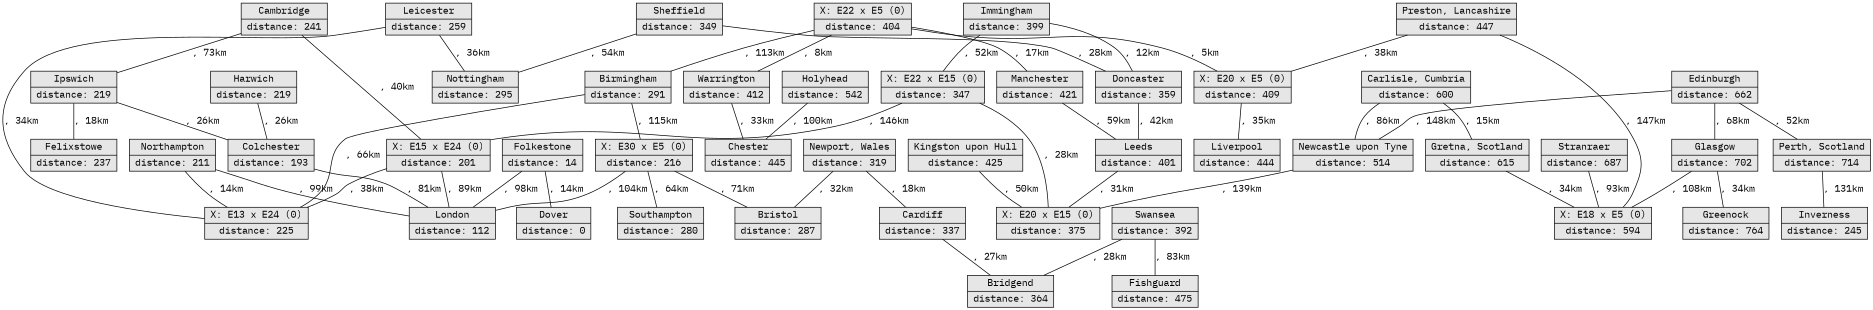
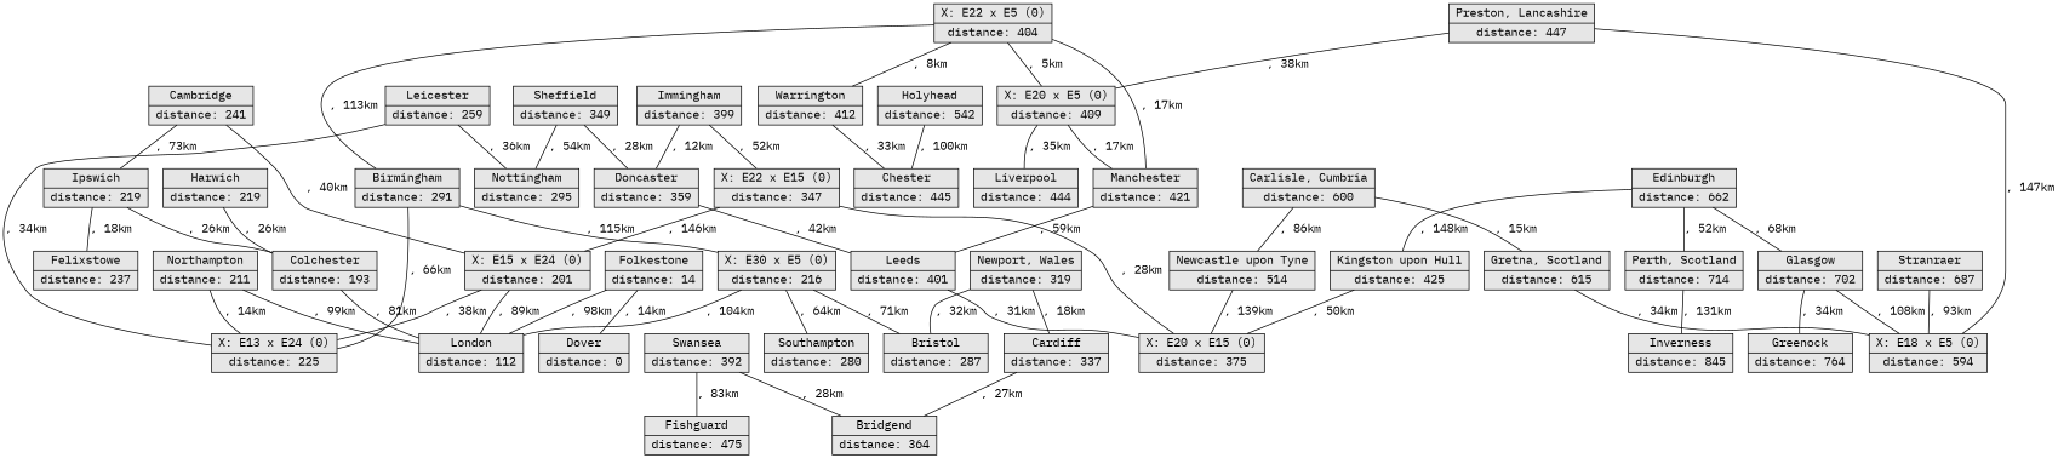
  graph {
    fontname="IBM Plex Mono"
    node [fillcolor="#e6e6e6" fontname="IBM Plex Mono" shape=record style=filled]
    edge [fontname="IBM Plex Mono"]
    n1 [label="{Immingham|distance: 399}"]
    n2 [label="{X: E22 x E15 (0)|distance: 347}"]
    n3 [label="{Doncaster|distance: 359}"]
    n4 [label="{X: E15 x E24 (0)|distance: 201}"]
    n5 [label="{X: E20 x E15 (0)|distance: 375}"]
    n6 [label="{Cambridge|distance: 241}"]
    n7 [label="{Ipswich|distance: 219}"]
    n8 [label="{Colchester|distance: 193}"]
    n9 [label="{Felixstowe|distance: 237}"]
    n10 [label="{X: E13 x E24 (0)|distance: 225}"]
    n11 [label="{London|distance: 112}"]
    n12 [label="{X: E22 x E5 (0)|distance: 404}"]
    n13 [label="{Birmingham|distance: 291}"]
    n14 [label="{Warrington|distance: 412}"]
    n15 [label="{X: E20 x E5 (0)|distance: 409}"]
    n16 [label="{Manchester|distance: 421}"]
    n17 [label="{X: E30 x E5 (0)|distance: 216}"]
    n18 [label="{Chester|distance: 445}"]
    n19 [label="{Liverpool|distance: 444}"]
    n20 [label="{Leeds|distance: 401}"]
    n21 [label="{Bristol|distance: 287}"]
    n22 [label="{Southampton|distance: 280}"]
    n23 [label="{Swansea|distance: 392}"]
    n24 [label="{Bridgend|distance: 364}"]
    n25 [label="{Fishguard|distance: 475}"]
    n26 [label="{Newport, Wales|distance: 319}"]
    n27 [label="{Cardiff|distance: 337}"]
    n28 [label="{Harwich|distance: 219}"]
    n29 [label="{Carlisle, Cumbria|distance: 600}"]
    n30 [label="{Newcastle upon Tyne|distance: 514}"]
    n31 [label="{Gretna, Scotland|distance: 615}"]
    n32 [label="{X: E18 x E5 (0)|distance: 594}"]
    n33 [label="{Preston, Lancashire|distance: 447}"]
    n34 [label="{Northampton|distance: 211}"]
    n35 [label="{Sheffield|distance: 349}"]
    n36 [label="{Nottingham|distance: 295}"]
    n37 [label="{Kingston upon Hull|distance: 425}"]
    n38 [label="{Folkestone|distance: 14}"]
    n39 [label="{Dover|distance: 0}"]
    n40 [label="{Edinburgh|distance: 662}"]
    n41 [label="{Glasgow|distance: 702}"]
    n42 [label="{Perth, Scotland|distance: 714}"]
    n43 [label="{Greenock|distance: 764}"]
-   n44 [label="{Inverness|distance: 245}"]
+   n44 [label="{Inverness|distance: 845}"]
    n45 [label="{Holyhead|distance: 542}"]
    n46 [label="{Stranraer|distance: 687}"]
    n47 [label="{Leicester|distance: 259}"]
    n1 -- n2 [label=", 52km"]
    n1 -- n3 [label=", 12km"]
    n2 -- n4 [label=", 146km"]
    n2 -- n5 [label=", 28km"]
    n3 -- n20 [label=", 42km"]
    n4 -- n10 [label=", 38km"]
    n4 -- n11 [label=", 89km"]
    n6 -- n4 [label=", 40km"]
    n6 -- n7 [label=", 73km"]
    n7 -- n8 [label=", 26km"]
    n7 -- n9 [label=", 18km"]
    n8 -- n11 [label=", 81km"]
    n12 -- n13 [label=", 113km"]
    n12 -- n14 [label=", 8km"]
    n12 -- n15 [label=", 5km"]
    n12 -- n16 [label=", 17km"]
    n13 -- n10 [label=", 66km"]
    n13 -- n17 [label=", 115km"]
    n14 -- n18 [label=", 33km"]
+   n15 -- n16 [label=", 17km"]
    n15 -- n19 [label=", 35km"]
    n16 -- n20 [label=", 59km"]
    n17 -- n11 [label=", 104km"]
    n17 -- n21 [label=", 71km"]
    n17 -- n22 [label=", 64km"]
    n20 -- n5 [label=", 31km"]
    n23 -- n24 [label=", 28km"]
    n23 -- n25 [label=", 83km"]
    n26 -- n21 [label=", 32km"]
    n26 -- n27 [label=", 18km"]
    n27 -- n24 [label=", 27km"]
    n28 -- n8 [label=", 26km"]
    n29 -- n30 [label=", 86km"]
    n29 -- n31 [label=", 15km"]
    n30 -- n5 [label=", 139km"]
    n31 -- n32 [label=", 34km"]
    n33 -- n15 [label=", 38km"]
    n33 -- n32 [label=", 147km"]
    n34 -- n10 [label=", 14km"]
    n34 -- n11 [label=", 99km"]
    n35 -- n3 [label=", 28km"]
    n35 -- n36 [label=", 54km"]
    n37 -- n5 [label=", 50km"]
    n38 -- n11 [label=", 98km"]
    n38 -- n39 [label=", 14km"]
-   n40 -- n30 [label=", 148km"]
+   n40 -- n37 [label=", 148km"]
    n40 -- n41 [label=", 68km"]
    n40 -- n42 [label=", 52km"]
    n41 -- n32 [label=", 108km"]
    n41 -- n43 [label=", 34km"]
    n42 -- n44 [label=", 131km"]
    n45 -- n18 [label=", 100km"]
    n46 -- n32 [label=", 93km"]
    n47 -- n10 [label=", 34km"]
    n47 -- n36 [label=", 36km"]
  }
